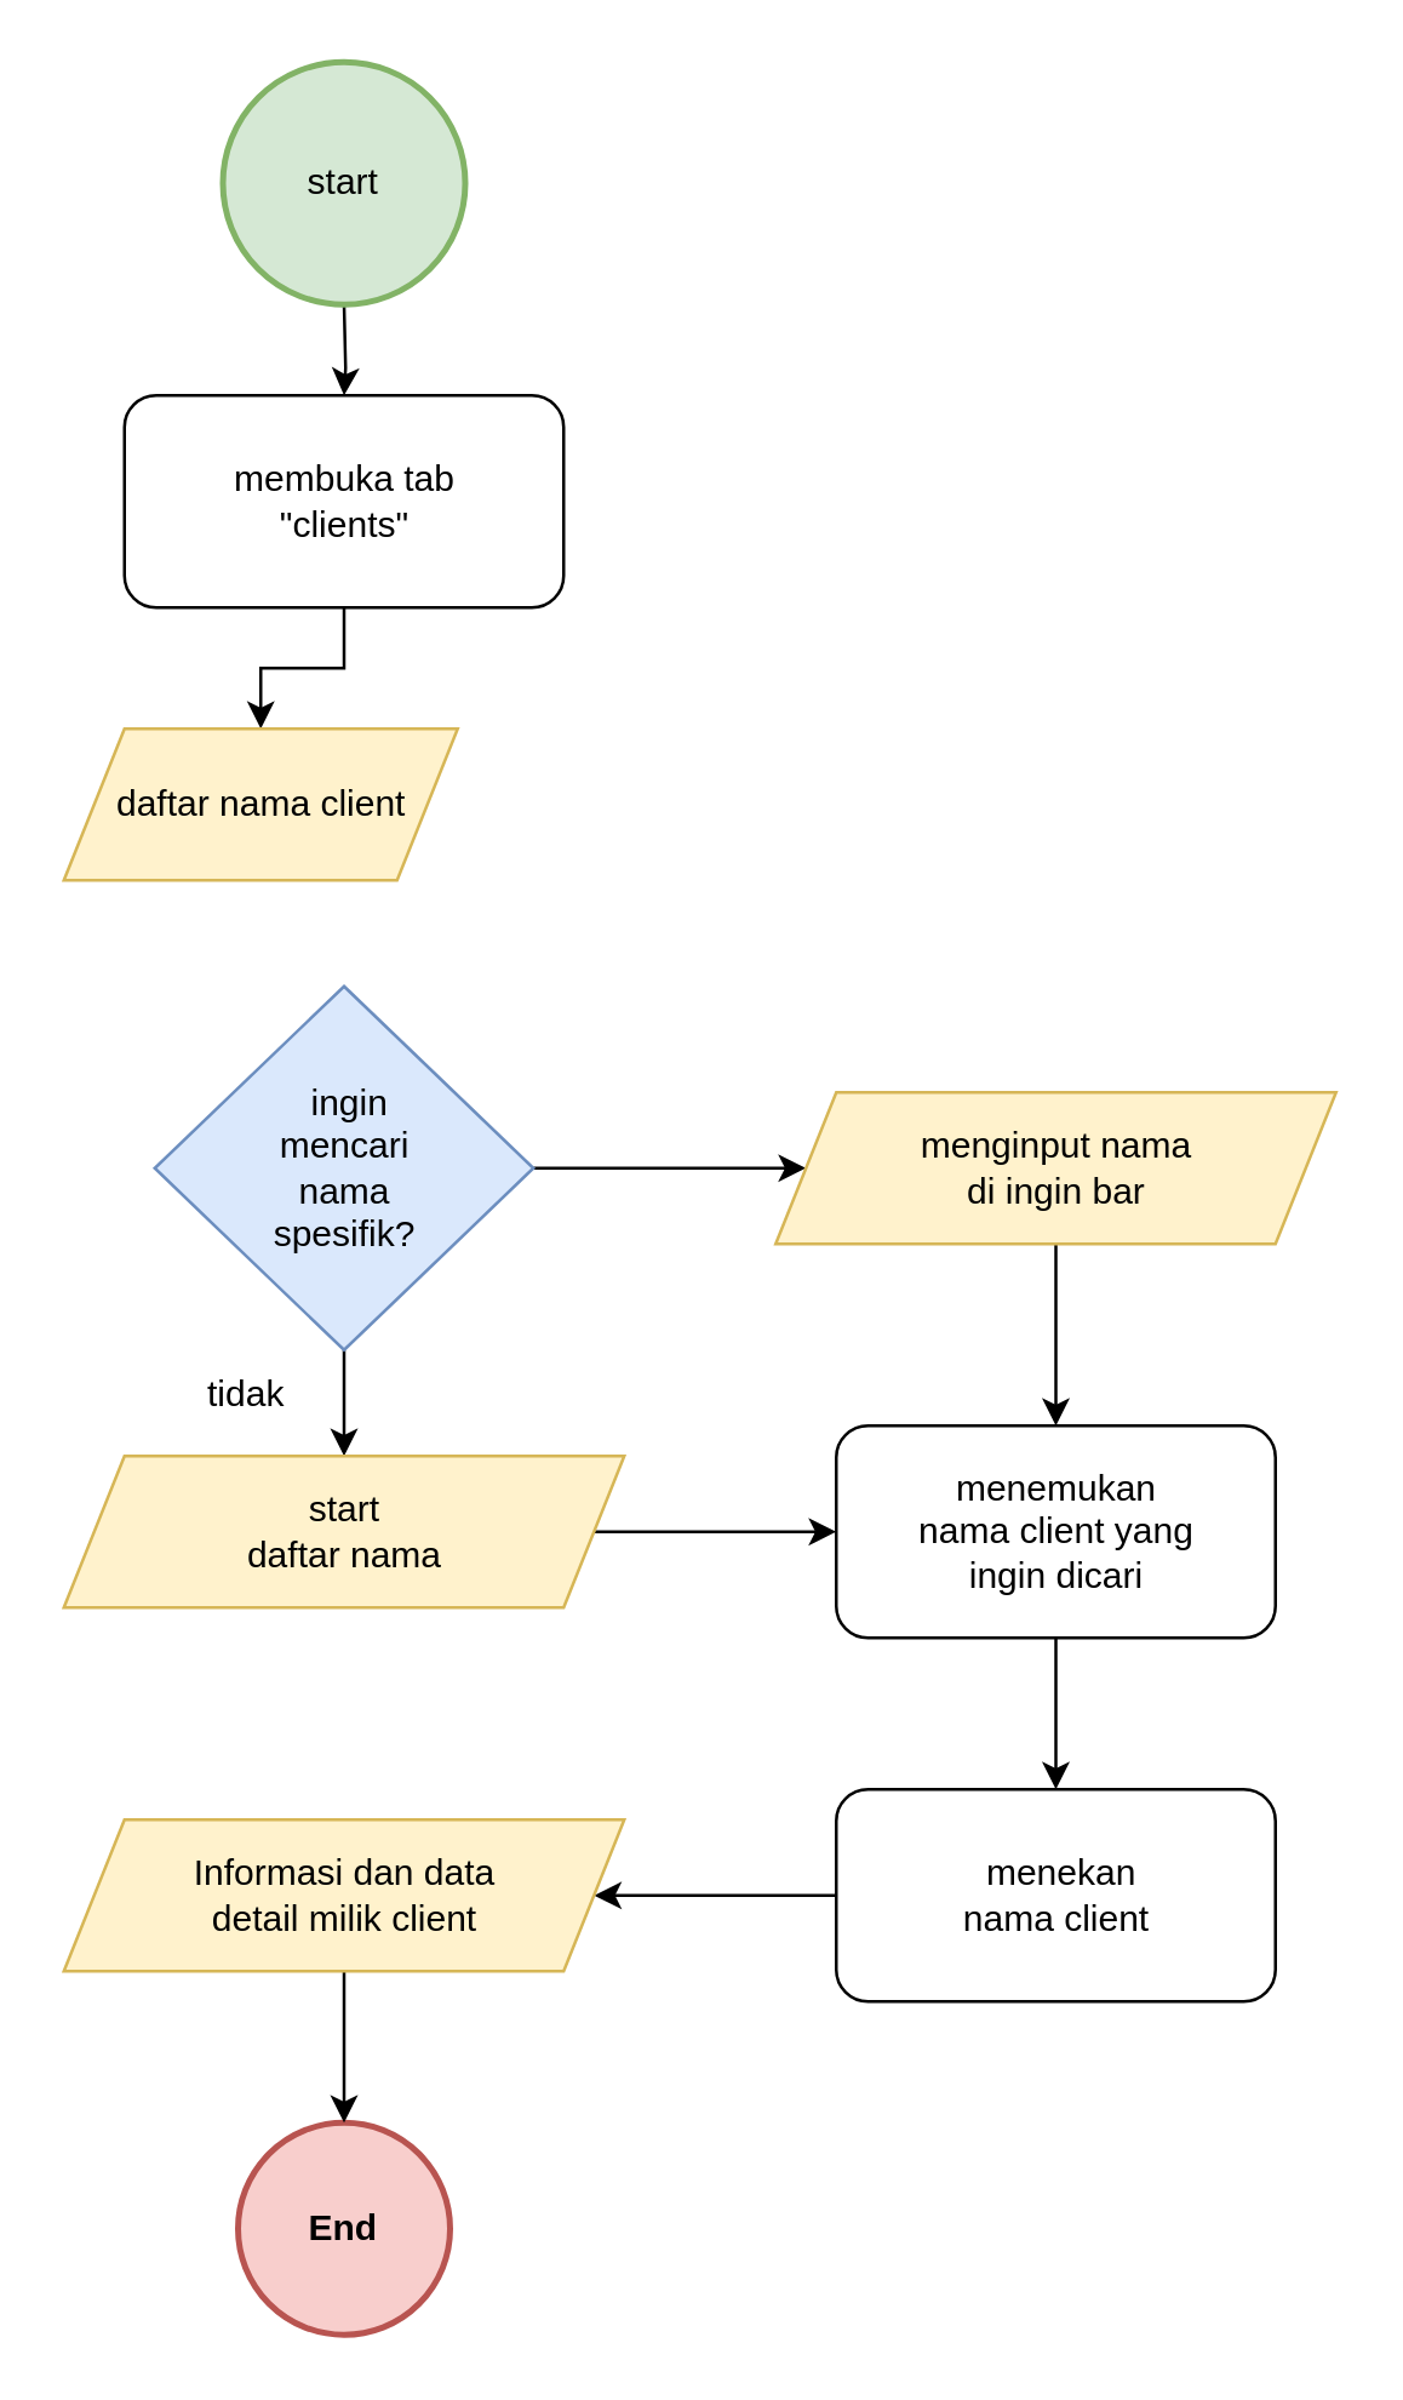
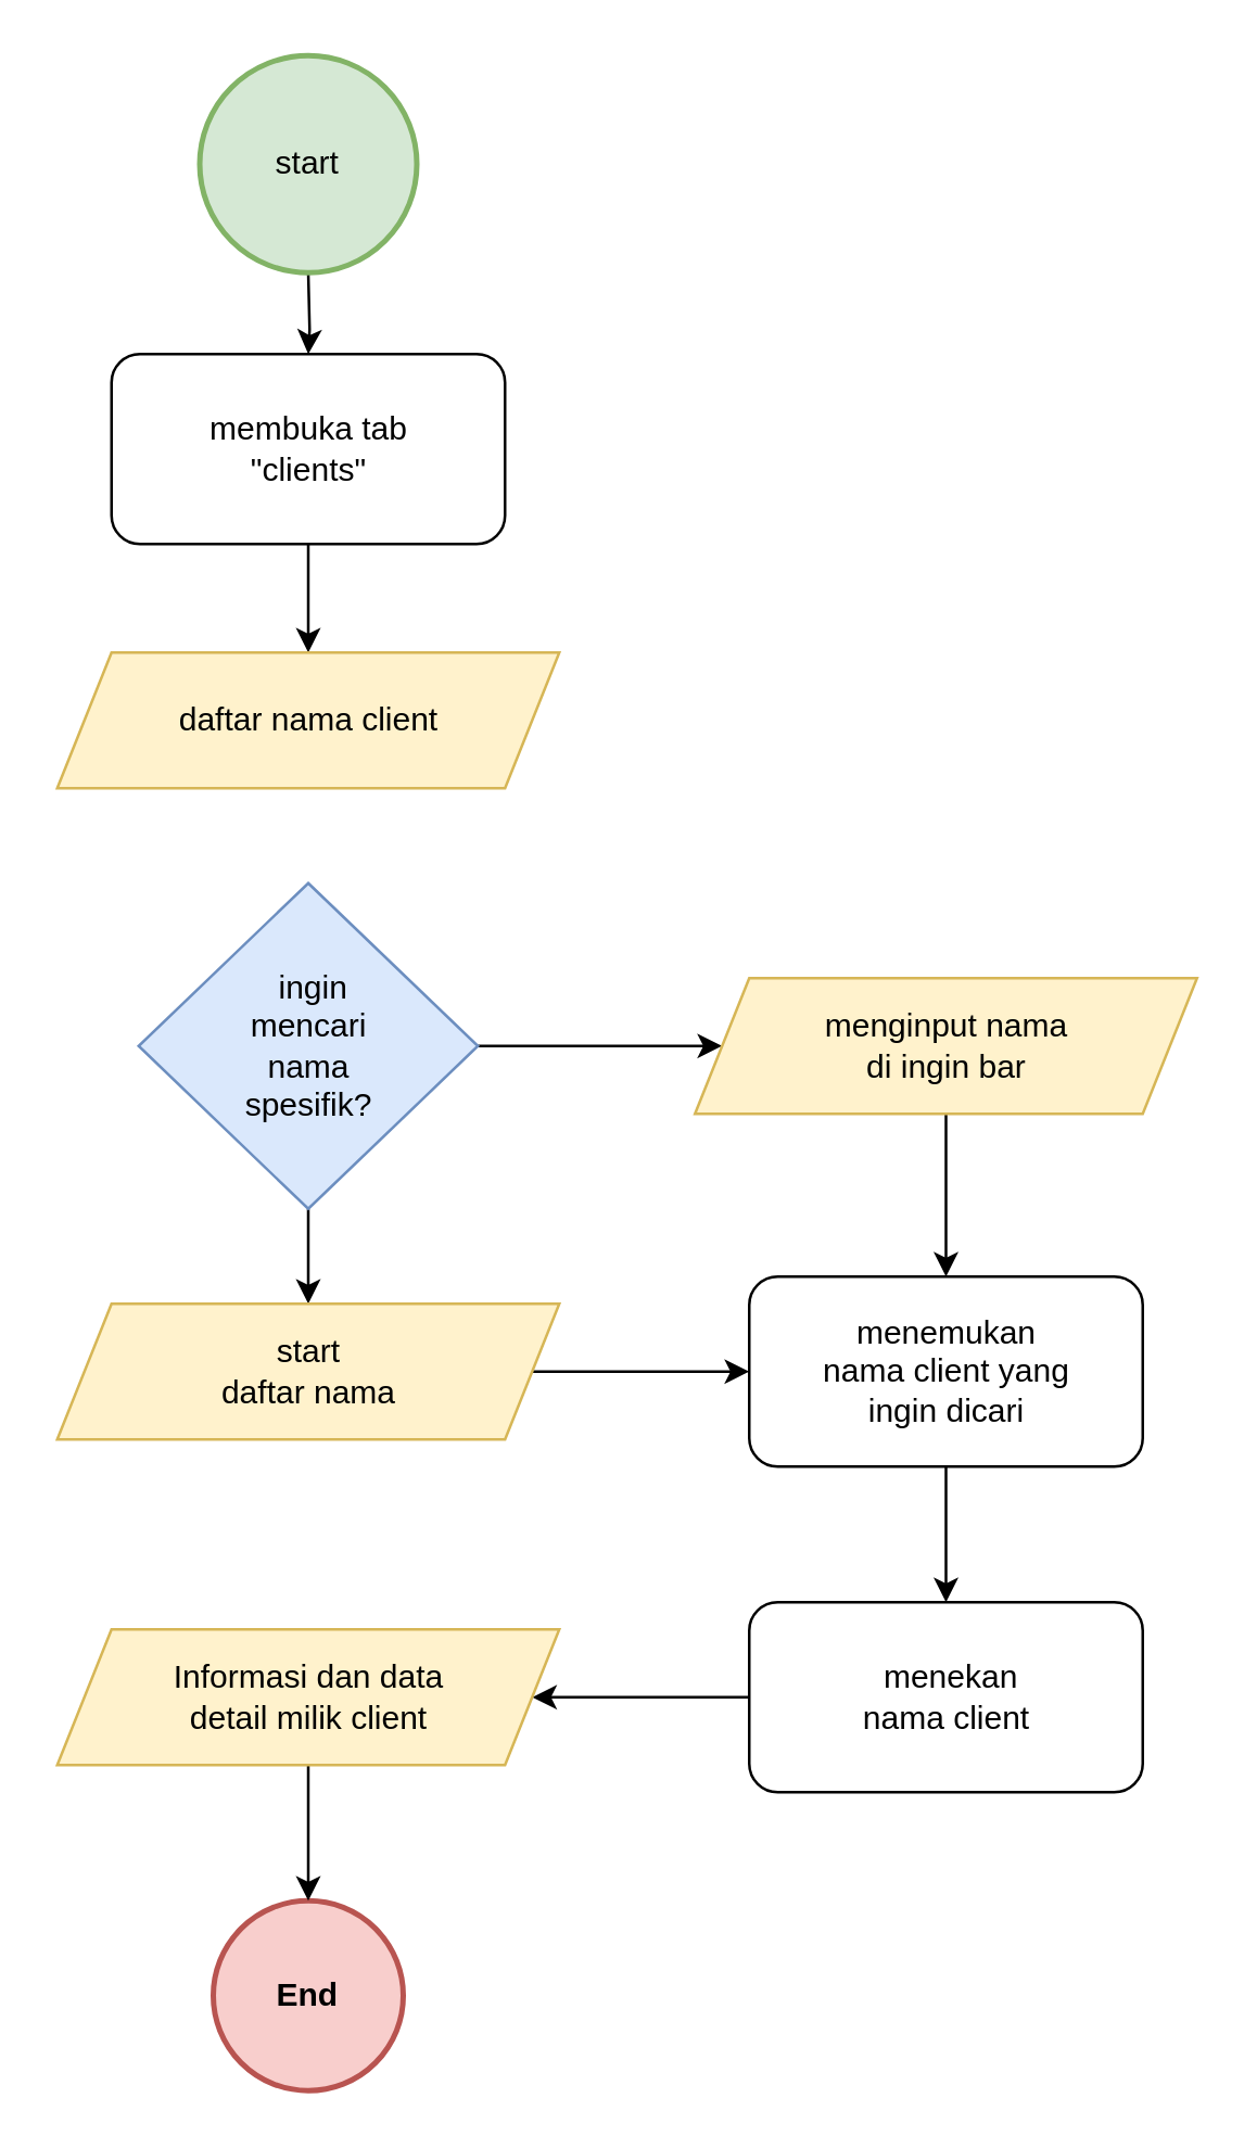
  <mxCell id="0" />
  <mxCell id="1" parent="0" />
  <mxCell id="2" value="End" style="ellipse;whiteSpace=wrap;html=1;aspect=fixed;fillColor=#f8cecc;strokeColor=#b85450;fontStyle=1;strokeWidth=2;" vertex="1" parent="1"><mxGeometry x="78" y="700" width="70" height="70" as="geometry" /></mxCell>
  <mxCell id="3" value="" style="edgeStyle=orthogonalEdgeStyle;rounded=0;orthogonalLoop=1;jettySize=auto;html=1;" edge="1" parent="1" target="12"><mxGeometry relative="1" as="geometry"><mxPoint x="113" y="100" as="sourcePoint" /></mxGeometry></mxCell>
  <mxCell id="4" value="" style="edgeStyle=orthogonalEdgeStyle;rounded=0;orthogonalLoop=1;jettySize=auto;html=1;" edge="1" parent="1" source="6" target="10"><mxGeometry relative="1" as="geometry" /></mxCell>
  <mxCell id="5" value="" style="edgeStyle=orthogonalEdgeStyle;rounded=0;orthogonalLoop=1;jettySize=auto;html=1;" edge="1" parent="1" source="6" target="16"><mxGeometry relative="1" as="geometry" /></mxCell>
  <mxCell id="6" value="&amp;nbsp;ingin&lt;br&gt;mencari&lt;br&gt;nama&lt;br&gt;spesifik?" style="rhombus;whiteSpace=wrap;html=1;fillColor=#dae8fc;strokeColor=#6c8ebf;" vertex="1" parent="1"><mxGeometry x="50.5" y="325" width="125" height="120" as="geometry" /></mxCell>
  <mxCell id="7" value="" style="edgeStyle=orthogonalEdgeStyle;rounded=0;orthogonalLoop=1;jettySize=auto;html=1;" edge="1" parent="1" source="8" target="21"><mxGeometry relative="1" as="geometry" /></mxCell>
  <mxCell id="8" value="&amp;nbsp;menekan&lt;br&gt;nama client" style="rounded=1;whiteSpace=wrap;html=1;fontSize=12;glass=0;strokeWidth=1;shadow=0;" vertex="1" parent="1"><mxGeometry x="275.5" y="590" width="145" height="70" as="geometry" /></mxCell>
  <mxCell id="9" value="" style="edgeStyle=orthogonalEdgeStyle;rounded=0;orthogonalLoop=1;jettySize=auto;html=1;" edge="1" parent="1" source="10" target="14"><mxGeometry relative="1" as="geometry" /></mxCell>
  <mxCell id="10" value="menginput nama&lt;br&gt;di ingin bar" style="shape=parallelogram;perimeter=parallelogramPerimeter;whiteSpace=wrap;html=1;fixedSize=1;strokeWidth=1;fillColor=#fff2cc;strokeColor=#d6b656;" vertex="1" parent="1"><mxGeometry x="255.5" y="360" width="185" height="50" as="geometry" /></mxCell>
  <mxCell id="11" value="" style="edgeStyle=orthogonalEdgeStyle;rounded=0;orthogonalLoop=1;jettySize=auto;html=1;" edge="1" parent="1" source="12" target="19"><mxGeometry relative="1" as="geometry" /></mxCell>
  <mxCell id="12" value="membuka tab&lt;br&gt;&quot;clients&quot;" style="rounded=1;whiteSpace=wrap;html=1;fontSize=12;glass=0;strokeWidth=1;shadow=0;" vertex="1" parent="1"><mxGeometry x="40.5" y="130" width="145" height="70" as="geometry" /></mxCell>
  <mxCell id="13" value="" style="edgeStyle=orthogonalEdgeStyle;rounded=0;orthogonalLoop=1;jettySize=auto;html=1;" edge="1" parent="1" source="14" target="8"><mxGeometry relative="1" as="geometry" /></mxCell>
  <mxCell id="14" value="menemukan&lt;br&gt;nama client yang&lt;br&gt;ingin dicari" style="rounded=1;whiteSpace=wrap;html=1;fontSize=12;glass=0;strokeWidth=1;shadow=0;" vertex="1" parent="1"><mxGeometry x="275.5" y="470" width="145" height="70" as="geometry" /></mxCell>
  <mxCell id="15" value="" style="edgeStyle=orthogonalEdgeStyle;rounded=0;orthogonalLoop=1;jettySize=auto;html=1;" edge="1" parent="1" source="16" target="14"><mxGeometry relative="1" as="geometry" /></mxCell>
  <mxCell id="16" value="start&lt;br&gt;daftar nama" style="shape=parallelogram;perimeter=parallelogramPerimeter;whiteSpace=wrap;html=1;fixedSize=1;strokeWidth=1;fillColor=#fff2cc;strokeColor=#d6b656;" vertex="1" parent="1"><mxGeometry x="20.5" y="480" width="185" height="50" as="geometry" /></mxCell>
- <mxCell id="17" value="tidak" style="text;html=1;strokeColor=none;fillColor=none;align=center;verticalAlign=middle;whiteSpace=wrap;rounded=0;" vertex="1" parent="1"><mxGeometry x="50.5" y="445" width="60" height="30" as="geometry" /></mxCell>
  <mxCell id="18" value="start" style="ellipse;whiteSpace=wrap;html=1;fillColor=#d5e8d4;strokeColor=#82b366;strokeWidth=2;" vertex="1" parent="1"><mxGeometry x="73" y="20" width="80" height="80" as="geometry" /></mxCell>
- <mxCell id="19" value="daftar nama client" style="shape=parallelogram;perimeter=parallelogramPerimeter;whiteSpace=wrap;html=1;fixedSize=1;strokeWidth=1;fillColor=#fff2cc;strokeColor=#d6b656;" vertex="1" parent="1"><mxGeometry x="20.5" y="240" width="130" height="50" as="geometry" /></mxCell>
+ <mxCell id="19" value="daftar nama client" style="shape=parallelogram;perimeter=parallelogramPerimeter;whiteSpace=wrap;html=1;fixedSize=1;strokeWidth=1;fillColor=#fff2cc;strokeColor=#d6b656;" vertex="1" parent="1"><mxGeometry x="20.5" y="240" width="185" height="50" as="geometry" /></mxCell>
  <mxCell id="20" value="" style="edgeStyle=orthogonalEdgeStyle;rounded=0;orthogonalLoop=1;jettySize=auto;html=1;" edge="1" parent="1" source="21"><mxGeometry relative="1" as="geometry"><mxPoint x="113" y="700" as="targetPoint" /></mxGeometry></mxCell>
  <mxCell id="21" value="Informasi dan data&lt;br&gt;detail milik client" style="shape=parallelogram;perimeter=parallelogramPerimeter;whiteSpace=wrap;html=1;fixedSize=1;strokeWidth=1;fillColor=#fff2cc;strokeColor=#d6b656;" vertex="1" parent="1"><mxGeometry x="20.5" y="600" width="185" height="50" as="geometry" /></mxCell>
